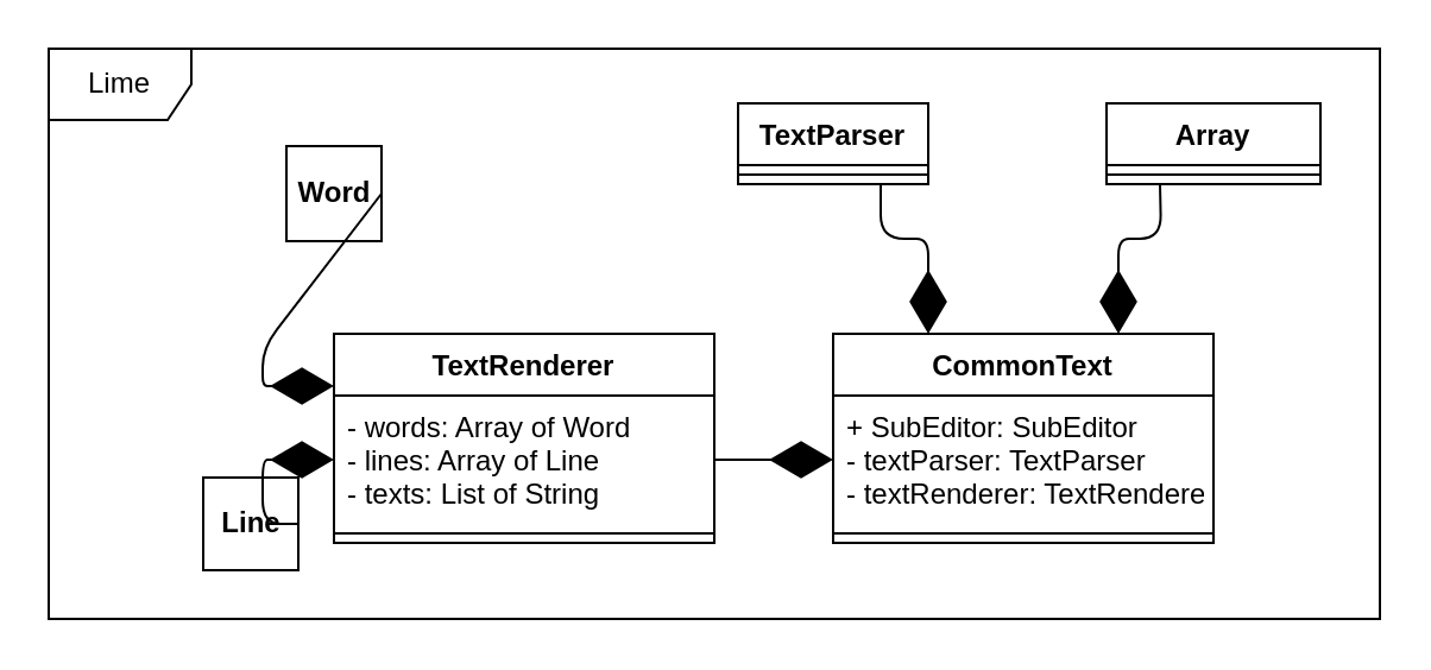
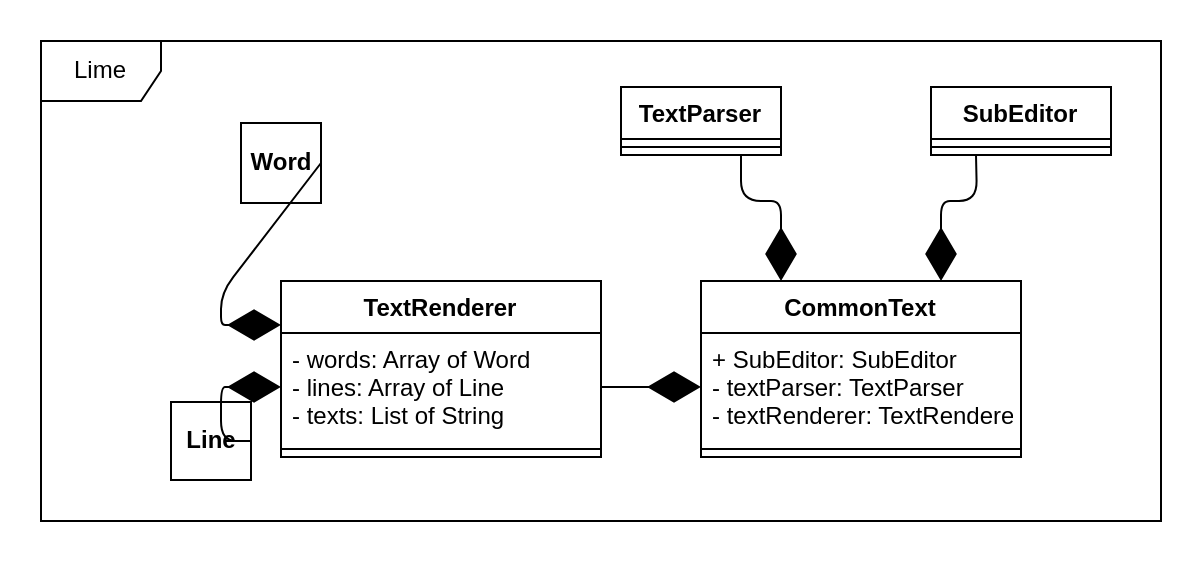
  <mxCell id="0" />
  <mxCell id="1" parent="0" />
  <mxCell id="2" value="Lime" style="shape=umlFrame;whiteSpace=wrap;html=1;" vertex="1" parent="1"><mxGeometry x="20" y="20" width="560" height="240" as="geometry" /></mxCell>
  <mxCell id="3" value="TextParser" style="swimlane;fontStyle=1;align=center;verticalAlign=top;childLayout=stackLayout;horizontal=1;startSize=26;horizontalStack=0;resizeParent=1;resizeParentMax=0;resizeLast=0;collapsible=1;marginBottom=0;" vertex="1" parent="1"><mxGeometry x="310" y="43" width="80" height="34" as="geometry" /></mxCell>
  <mxCell id="4" value="" style="line;strokeWidth=1;fillColor=none;align=left;verticalAlign=middle;spacingTop=-1;spacingLeft=3;spacingRight=3;rotatable=0;labelPosition=right;points=[];portConstraint=eastwest;" vertex="1" parent="3"><mxGeometry y="26" width="80" height="8" as="geometry" /></mxCell>
  <mxCell id="5" value="TextRenderer" style="swimlane;fontStyle=1;align=center;verticalAlign=top;childLayout=stackLayout;horizontal=1;startSize=26;horizontalStack=0;resizeParent=1;resizeParentMax=0;resizeLast=0;collapsible=1;marginBottom=0;" vertex="1" parent="1"><mxGeometry x="140" y="140" width="160" height="88" as="geometry" /></mxCell>
  <mxCell id="6" value="- words: Array of Word&#10;- lines: Array of Line&#10;- texts: List of String&#10;" style="text;strokeColor=none;fillColor=none;align=left;verticalAlign=top;spacingLeft=4;spacingRight=4;overflow=hidden;rotatable=0;points=[[0,0.5],[1,0.5]];portConstraint=eastwest;" vertex="1" parent="5"><mxGeometry y="26" width="160" height="54" as="geometry" /></mxCell>
  <mxCell id="7" value="" style="line;strokeWidth=1;fillColor=none;align=left;verticalAlign=middle;spacingTop=-1;spacingLeft=3;spacingRight=3;rotatable=0;labelPosition=right;points=[];portConstraint=eastwest;" vertex="1" parent="5"><mxGeometry y="80" width="160" height="8" as="geometry" /></mxCell>
  <mxCell id="8" value="&lt;b&gt;Word&lt;/b&gt;" style="html=1;" vertex="1" parent="1"><mxGeometry x="120" y="61" width="40" height="40" as="geometry" /></mxCell>
  <mxCell id="9" value="&lt;b&gt;Line&lt;/b&gt;" style="html=1;" vertex="1" parent="1"><mxGeometry x="85" y="200.5" width="40" height="39" as="geometry" /></mxCell>
  <mxCell id="10" value="" style="endArrow=diamondThin;endFill=1;endSize=24;html=1;entryX=0;entryY=0.25;entryDx=0;entryDy=0;exitX=1;exitY=0.5;exitDx=0;exitDy=0;" edge="1" parent="1" source="8" target="5"><mxGeometry width="160" relative="1" as="geometry"><mxPoint x="20" y="520" as="sourcePoint" /><mxPoint x="180" y="520" as="targetPoint" /><Array as="points"><mxPoint x="110" y="146" /><mxPoint x="110" y="162" /></Array></mxGeometry></mxCell>
  <mxCell id="11" value="" style="endArrow=diamondThin;endFill=1;endSize=24;html=1;entryX=0;entryY=0.5;entryDx=0;entryDy=0;exitX=1;exitY=0.5;exitDx=0;exitDy=0;" edge="1" parent="1" source="9" target="6"><mxGeometry width="160" relative="1" as="geometry"><mxPoint x="20" y="520" as="sourcePoint" /><mxPoint x="180" y="520" as="targetPoint" /><Array as="points"><mxPoint x="110" y="220" /><mxPoint x="110" y="193" /></Array></mxGeometry></mxCell>
  <mxCell id="12" value="CommonText" style="swimlane;fontStyle=1;align=center;verticalAlign=top;childLayout=stackLayout;horizontal=1;startSize=26;horizontalStack=0;resizeParent=1;resizeParentMax=0;resizeLast=0;collapsible=1;marginBottom=0;" vertex="1" parent="1"><mxGeometry x="350" y="140" width="160" height="88" as="geometry" /></mxCell>
  <mxCell id="13" value="+ SubEditor: SubEditor&#10;- textParser: TextParser&#10;- textRenderer: TextRenderer&#10;" style="text;strokeColor=none;fillColor=none;align=left;verticalAlign=top;spacingLeft=4;spacingRight=4;overflow=hidden;rotatable=0;points=[[0,0.5],[1,0.5]];portConstraint=eastwest;" vertex="1" parent="12"><mxGeometry y="26" width="160" height="54" as="geometry" /></mxCell>
  <mxCell id="14" value="" style="line;strokeWidth=1;fillColor=none;align=left;verticalAlign=middle;spacingTop=-1;spacingLeft=3;spacingRight=3;rotatable=0;labelPosition=right;points=[];portConstraint=eastwest;" vertex="1" parent="12"><mxGeometry y="80" width="160" height="8" as="geometry" /></mxCell>
- <mxCell id="15" value="Array" style="swimlane;fontStyle=1;align=center;verticalAlign=top;childLayout=stackLayout;horizontal=1;startSize=26;horizontalStack=0;resizeParent=1;resizeParentMax=0;resizeLast=0;collapsible=1;marginBottom=0;" vertex="1" parent="1"><mxGeometry x="465" y="43" width="90" height="34" as="geometry" /></mxCell>
+ <mxCell id="15" value="SubEditor" style="swimlane;fontStyle=1;align=center;verticalAlign=top;childLayout=stackLayout;horizontal=1;startSize=26;horizontalStack=0;resizeParent=1;resizeParentMax=0;resizeLast=0;collapsible=1;marginBottom=0;" vertex="1" parent="1"><mxGeometry x="465" y="43" width="90" height="34" as="geometry" /></mxCell>
  <mxCell id="16" value="" style="line;strokeWidth=1;fillColor=none;align=left;verticalAlign=middle;spacingTop=-1;spacingLeft=3;spacingRight=3;rotatable=0;labelPosition=right;points=[];portConstraint=eastwest;" vertex="1" parent="15"><mxGeometry y="26" width="90" height="8" as="geometry" /></mxCell>
  <mxCell id="17" value="" style="endArrow=diamondThin;endFill=1;endSize=24;html=1;entryX=0;entryY=0.5;entryDx=0;entryDy=0;exitX=1;exitY=0.5;exitDx=0;exitDy=0;" edge="1" parent="1" source="6" target="13"><mxGeometry width="160" relative="1" as="geometry"><mxPoint x="20" y="520" as="sourcePoint" /><mxPoint x="180" y="520" as="targetPoint" /></mxGeometry></mxCell>
  <mxCell id="18" value="" style="endArrow=diamondThin;endFill=1;endSize=24;html=1;entryX=0.25;entryY=0;entryDx=0;entryDy=0;exitX=0.75;exitY=1;exitDx=0;exitDy=0;" edge="1" parent="1" source="3" target="12"><mxGeometry width="160" relative="1" as="geometry"><mxPoint x="20" y="520" as="sourcePoint" /><mxPoint x="180" y="520" as="targetPoint" /><Array as="points"><mxPoint x="370" y="100" /><mxPoint x="390" y="100" /></Array></mxGeometry></mxCell>
  <mxCell id="19" value="" style="endArrow=diamondThin;endFill=1;endSize=24;html=1;entryX=0.75;entryY=0;entryDx=0;entryDy=0;exitX=0.25;exitY=1;exitDx=0;exitDy=0;" edge="1" parent="1" source="15" target="12"><mxGeometry width="160" relative="1" as="geometry"><mxPoint x="20" y="520" as="sourcePoint" /><mxPoint x="180" y="520" as="targetPoint" /><Array as="points"><mxPoint x="488" y="100" /><mxPoint x="470" y="100" /></Array></mxGeometry></mxCell>
